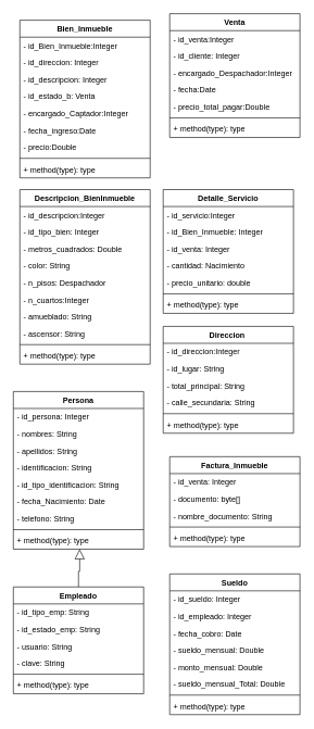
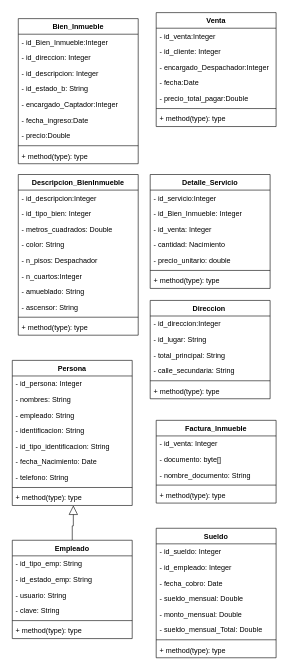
  <mxCell id="0" />
  <mxCell id="1" parent="0" />
  <mxCell id="2" value="Bien_Inmueble" style="swimlane;fontStyle=1;align=center;verticalAlign=top;childLayout=stackLayout;horizontal=1;startSize=26;horizontalStack=0;resizeParent=1;resizeParentMax=0;resizeLast=0;collapsible=1;marginBottom=0;" vertex="1" parent="1"><mxGeometry x="30" y="30" width="200" height="242" as="geometry" /></mxCell>
  <mxCell id="3" value="- id_Bien_Inmueble:Integer" style="text;strokeColor=none;fillColor=none;align=left;verticalAlign=top;spacingLeft=4;spacingRight=4;overflow=hidden;rotatable=0;points=[[0,0.5],[1,0.5]];portConstraint=eastwest;" vertex="1" parent="2"><mxGeometry y="26" width="200" height="26" as="geometry" /></mxCell>
  <mxCell id="4" value="- id_direccion: Integer" style="text;strokeColor=none;fillColor=none;align=left;verticalAlign=top;spacingLeft=4;spacingRight=4;overflow=hidden;rotatable=0;points=[[0,0.5],[1,0.5]];portConstraint=eastwest;" vertex="1" parent="2"><mxGeometry y="52" width="200" height="26" as="geometry" /></mxCell>
  <mxCell id="5" value="- id_descripcion: Integer" style="text;strokeColor=none;fillColor=none;align=left;verticalAlign=top;spacingLeft=4;spacingRight=4;overflow=hidden;rotatable=0;points=[[0,0.5],[1,0.5]];portConstraint=eastwest;" vertex="1" parent="2"><mxGeometry y="78" width="200" height="26" as="geometry" /></mxCell>
- <mxCell id="6" value="- id_estado_b: Venta" style="text;strokeColor=none;fillColor=none;align=left;verticalAlign=top;spacingLeft=4;spacingRight=4;overflow=hidden;rotatable=0;points=[[0,0.5],[1,0.5]];portConstraint=eastwest;" vertex="1" parent="2"><mxGeometry y="104" width="200" height="26" as="geometry" /></mxCell>
+ <mxCell id="6" value="- id_estado_b: String" style="text;strokeColor=none;fillColor=none;align=left;verticalAlign=top;spacingLeft=4;spacingRight=4;overflow=hidden;rotatable=0;points=[[0,0.5],[1,0.5]];portConstraint=eastwest;" vertex="1" parent="2"><mxGeometry y="104" width="200" height="26" as="geometry" /></mxCell>
  <mxCell id="7" value="- encargado_Captador:Integer" style="text;strokeColor=none;fillColor=none;align=left;verticalAlign=top;spacingLeft=4;spacingRight=4;overflow=hidden;rotatable=0;points=[[0,0.5],[1,0.5]];portConstraint=eastwest;" vertex="1" parent="2"><mxGeometry y="130" width="200" height="26" as="geometry" /></mxCell>
  <mxCell id="8" value="- fecha_ingreso:Date" style="text;strokeColor=none;fillColor=none;align=left;verticalAlign=top;spacingLeft=4;spacingRight=4;overflow=hidden;rotatable=0;points=[[0,0.5],[1,0.5]];portConstraint=eastwest;" vertex="1" parent="2"><mxGeometry y="156" width="200" height="26" as="geometry" /></mxCell>
  <mxCell id="9" value="- precio:Double" style="text;strokeColor=none;fillColor=none;align=left;verticalAlign=top;spacingLeft=4;spacingRight=4;overflow=hidden;rotatable=0;points=[[0,0.5],[1,0.5]];portConstraint=eastwest;" vertex="1" parent="2"><mxGeometry y="182" width="200" height="26" as="geometry" /></mxCell>
  <mxCell id="10" value="" style="line;strokeWidth=1;fillColor=none;align=left;verticalAlign=middle;spacingTop=-1;spacingLeft=3;spacingRight=3;rotatable=0;labelPosition=right;points=[];portConstraint=eastwest;" vertex="1" parent="2"><mxGeometry y="208" width="200" height="8" as="geometry" /></mxCell>
  <mxCell id="11" value="+ method(type): type" style="text;strokeColor=none;fillColor=none;align=left;verticalAlign=top;spacingLeft=4;spacingRight=4;overflow=hidden;rotatable=0;points=[[0,0.5],[1,0.5]];portConstraint=eastwest;" vertex="1" parent="2"><mxGeometry y="216" width="200" height="26" as="geometry" /></mxCell>
  <mxCell id="12" value="Descripcion_BienInmueble" style="swimlane;fontStyle=1;align=center;verticalAlign=top;childLayout=stackLayout;horizontal=1;startSize=26;horizontalStack=0;resizeParent=1;resizeParentMax=0;resizeLast=0;collapsible=1;marginBottom=0;" vertex="1" parent="1"><mxGeometry x="30" y="290" width="200" height="268" as="geometry" /></mxCell>
  <mxCell id="13" value="- id_descripcion:Integer" style="text;strokeColor=none;fillColor=none;align=left;verticalAlign=top;spacingLeft=4;spacingRight=4;overflow=hidden;rotatable=0;points=[[0,0.5],[1,0.5]];portConstraint=eastwest;" vertex="1" parent="12"><mxGeometry y="26" width="200" height="26" as="geometry" /></mxCell>
  <mxCell id="14" value="- id_tipo_bien: Integer" style="text;strokeColor=none;fillColor=none;align=left;verticalAlign=top;spacingLeft=4;spacingRight=4;overflow=hidden;rotatable=0;points=[[0,0.5],[1,0.5]];portConstraint=eastwest;" vertex="1" parent="12"><mxGeometry y="52" width="200" height="26" as="geometry" /></mxCell>
  <mxCell id="15" value="- metros_cuadrados: Double" style="text;strokeColor=none;fillColor=none;align=left;verticalAlign=top;spacingLeft=4;spacingRight=4;overflow=hidden;rotatable=0;points=[[0,0.5],[1,0.5]];portConstraint=eastwest;" vertex="1" parent="12"><mxGeometry y="78" width="200" height="26" as="geometry" /></mxCell>
  <mxCell id="16" value="- color: String" style="text;strokeColor=none;fillColor=none;align=left;verticalAlign=top;spacingLeft=4;spacingRight=4;overflow=hidden;rotatable=0;points=[[0,0.5],[1,0.5]];portConstraint=eastwest;" vertex="1" parent="12"><mxGeometry y="104" width="200" height="26" as="geometry" /></mxCell>
  <mxCell id="17" value="- n_pisos: Despachador" style="text;strokeColor=none;fillColor=none;align=left;verticalAlign=top;spacingLeft=4;spacingRight=4;overflow=hidden;rotatable=0;points=[[0,0.5],[1,0.5]];portConstraint=eastwest;" vertex="1" parent="12"><mxGeometry y="130" width="200" height="26" as="geometry" /></mxCell>
  <mxCell id="18" value="- n_cuartos:Integer" style="text;strokeColor=none;fillColor=none;align=left;verticalAlign=top;spacingLeft=4;spacingRight=4;overflow=hidden;rotatable=0;points=[[0,0.5],[1,0.5]];portConstraint=eastwest;" vertex="1" parent="12"><mxGeometry y="156" width="200" height="26" as="geometry" /></mxCell>
  <mxCell id="19" value="- amueblado: String" style="text;strokeColor=none;fillColor=none;align=left;verticalAlign=top;spacingLeft=4;spacingRight=4;overflow=hidden;rotatable=0;points=[[0,0.5],[1,0.5]];portConstraint=eastwest;" vertex="1" parent="12"><mxGeometry y="182" width="200" height="26" as="geometry" /></mxCell>
  <mxCell id="20" value="- ascensor: String" style="text;strokeColor=none;fillColor=none;align=left;verticalAlign=top;spacingLeft=4;spacingRight=4;overflow=hidden;rotatable=0;points=[[0,0.5],[1,0.5]];portConstraint=eastwest;" vertex="1" parent="12"><mxGeometry y="208" width="200" height="26" as="geometry" /></mxCell>
  <mxCell id="21" value="" style="line;strokeWidth=1;fillColor=none;align=left;verticalAlign=middle;spacingTop=-1;spacingLeft=3;spacingRight=3;rotatable=0;labelPosition=right;points=[];portConstraint=eastwest;" vertex="1" parent="12"><mxGeometry y="234" width="200" height="8" as="geometry" /></mxCell>
  <mxCell id="22" value="+ method(type): type" style="text;strokeColor=none;fillColor=none;align=left;verticalAlign=top;spacingLeft=4;spacingRight=4;overflow=hidden;rotatable=0;points=[[0,0.5],[1,0.5]];portConstraint=eastwest;" vertex="1" parent="12"><mxGeometry y="242" width="200" height="26" as="geometry" /></mxCell>
  <mxCell id="23" value="Detalle_Servicio" style="swimlane;fontStyle=1;align=center;verticalAlign=top;childLayout=stackLayout;horizontal=1;startSize=26;horizontalStack=0;resizeParent=1;resizeParentMax=0;resizeLast=0;collapsible=1;marginBottom=0;" vertex="1" parent="1"><mxGeometry x="250" y="290" width="200" height="190" as="geometry" /></mxCell>
  <mxCell id="24" value="- id_servicio:Integer" style="text;strokeColor=none;fillColor=none;align=left;verticalAlign=top;spacingLeft=4;spacingRight=4;overflow=hidden;rotatable=0;points=[[0,0.5],[1,0.5]];portConstraint=eastwest;" vertex="1" parent="23"><mxGeometry y="26" width="200" height="26" as="geometry" /></mxCell>
  <mxCell id="25" value="- id_Bien_Inmueble: Integer" style="text;strokeColor=none;fillColor=none;align=left;verticalAlign=top;spacingLeft=4;spacingRight=4;overflow=hidden;rotatable=0;points=[[0,0.5],[1,0.5]];portConstraint=eastwest;" vertex="1" parent="23"><mxGeometry y="52" width="200" height="26" as="geometry" /></mxCell>
  <mxCell id="26" value="- id_venta: Integer" style="text;strokeColor=none;fillColor=none;align=left;verticalAlign=top;spacingLeft=4;spacingRight=4;overflow=hidden;rotatable=0;points=[[0,0.5],[1,0.5]];portConstraint=eastwest;" vertex="1" parent="23"><mxGeometry y="78" width="200" height="26" as="geometry" /></mxCell>
  <mxCell id="27" value="- cantidad: Nacimiento" style="text;strokeColor=none;fillColor=none;align=left;verticalAlign=top;spacingLeft=4;spacingRight=4;overflow=hidden;rotatable=0;points=[[0,0.5],[1,0.5]];portConstraint=eastwest;" vertex="1" parent="23"><mxGeometry y="104" width="200" height="26" as="geometry" /></mxCell>
  <mxCell id="28" value="- precio_unitario: double" style="text;strokeColor=none;fillColor=none;align=left;verticalAlign=top;spacingLeft=4;spacingRight=4;overflow=hidden;rotatable=0;points=[[0,0.5],[1,0.5]];portConstraint=eastwest;" vertex="1" parent="23"><mxGeometry y="130" width="200" height="26" as="geometry" /></mxCell>
  <mxCell id="29" value="" style="line;strokeWidth=1;fillColor=none;align=left;verticalAlign=middle;spacingTop=-1;spacingLeft=3;spacingRight=3;rotatable=0;labelPosition=right;points=[];portConstraint=eastwest;" vertex="1" parent="23"><mxGeometry y="156" width="200" height="8" as="geometry" /></mxCell>
  <mxCell id="30" value="+ method(type): type" style="text;strokeColor=none;fillColor=none;align=left;verticalAlign=top;spacingLeft=4;spacingRight=4;overflow=hidden;rotatable=0;points=[[0,0.5],[1,0.5]];portConstraint=eastwest;" vertex="1" parent="23"><mxGeometry y="164" width="200" height="26" as="geometry" /></mxCell>
  <mxCell id="31" value="Direccion " style="swimlane;fontStyle=1;align=center;verticalAlign=top;childLayout=stackLayout;horizontal=1;startSize=26;horizontalStack=0;resizeParent=1;resizeParentMax=0;resizeLast=0;collapsible=1;marginBottom=0;" vertex="1" parent="1"><mxGeometry x="250" y="500" width="200" height="164" as="geometry" /></mxCell>
  <mxCell id="32" value="- id_direccion:Integer" style="text;strokeColor=none;fillColor=none;align=left;verticalAlign=top;spacingLeft=4;spacingRight=4;overflow=hidden;rotatable=0;points=[[0,0.5],[1,0.5]];portConstraint=eastwest;" vertex="1" parent="31"><mxGeometry y="26" width="200" height="26" as="geometry" /></mxCell>
  <mxCell id="33" value="- id_lugar: String" style="text;strokeColor=none;fillColor=none;align=left;verticalAlign=top;spacingLeft=4;spacingRight=4;overflow=hidden;rotatable=0;points=[[0,0.5],[1,0.5]];portConstraint=eastwest;" vertex="1" parent="31"><mxGeometry y="52" width="200" height="26" as="geometry" /></mxCell>
  <mxCell id="34" value="- total_principal: String" style="text;strokeColor=none;fillColor=none;align=left;verticalAlign=top;spacingLeft=4;spacingRight=4;overflow=hidden;rotatable=0;points=[[0,0.5],[1,0.5]];portConstraint=eastwest;" vertex="1" parent="31"><mxGeometry y="78" width="200" height="26" as="geometry" /></mxCell>
  <mxCell id="35" value="- calle_secundaria: String" style="text;strokeColor=none;fillColor=none;align=left;verticalAlign=top;spacingLeft=4;spacingRight=4;overflow=hidden;rotatable=0;points=[[0,0.5],[1,0.5]];portConstraint=eastwest;" vertex="1" parent="31"><mxGeometry y="104" width="200" height="26" as="geometry" /></mxCell>
  <mxCell id="36" value="" style="line;strokeWidth=1;fillColor=none;align=left;verticalAlign=middle;spacingTop=-1;spacingLeft=3;spacingRight=3;rotatable=0;labelPosition=right;points=[];portConstraint=eastwest;" vertex="1" parent="31"><mxGeometry y="130" width="200" height="8" as="geometry" /></mxCell>
  <mxCell id="37" value="+ method(type): type" style="text;strokeColor=none;fillColor=none;align=left;verticalAlign=top;spacingLeft=4;spacingRight=4;overflow=hidden;rotatable=0;points=[[0,0.5],[1,0.5]];portConstraint=eastwest;" vertex="1" parent="31"><mxGeometry y="138" width="200" height="26" as="geometry" /></mxCell>
  <mxCell id="38" style="edgeStyle=orthogonalEdgeStyle;rounded=0;orthogonalLoop=1;jettySize=auto;html=1;entryX=0.509;entryY=1;entryDx=0;entryDy=0;fontFamily=Helvetica;fontSize=12;fontColor=default;startSize=26;entryPerimeter=0;endArrow=block;endFill=0;endSize=13;" edge="1" parent="1" source="39" target="61"><mxGeometry relative="1" as="geometry" /></mxCell>
  <mxCell id="39" value="Empleado" style="swimlane;fontStyle=1;align=center;verticalAlign=top;childLayout=stackLayout;horizontal=1;startSize=26;horizontalStack=0;resizeParent=1;resizeParentMax=0;resizeLast=0;collapsible=1;marginBottom=0;" vertex="1" parent="1"><mxGeometry x="20" y="900" width="200" height="164" as="geometry" /></mxCell>
  <mxCell id="40" value="- id_tipo_emp: String" style="text;strokeColor=none;fillColor=none;align=left;verticalAlign=top;spacingLeft=4;spacingRight=4;overflow=hidden;rotatable=0;points=[[0,0.5],[1,0.5]];portConstraint=eastwest;" vertex="1" parent="39"><mxGeometry y="26" width="200" height="26" as="geometry" /></mxCell>
  <mxCell id="41" value="- id_estado_emp: String" style="text;strokeColor=none;fillColor=none;align=left;verticalAlign=top;spacingLeft=4;spacingRight=4;overflow=hidden;rotatable=0;points=[[0,0.5],[1,0.5]];portConstraint=eastwest;" vertex="1" parent="39"><mxGeometry y="52" width="200" height="26" as="geometry" /></mxCell>
  <mxCell id="42" value="- usuario: String" style="text;strokeColor=none;fillColor=none;align=left;verticalAlign=top;spacingLeft=4;spacingRight=4;overflow=hidden;rotatable=0;points=[[0,0.5],[1,0.5]];portConstraint=eastwest;" vertex="1" parent="39"><mxGeometry y="78" width="200" height="26" as="geometry" /></mxCell>
  <mxCell id="43" value="- clave: String" style="text;strokeColor=none;fillColor=none;align=left;verticalAlign=top;spacingLeft=4;spacingRight=4;overflow=hidden;rotatable=0;points=[[0,0.5],[1,0.5]];portConstraint=eastwest;" vertex="1" parent="39"><mxGeometry y="104" width="200" height="26" as="geometry" /></mxCell>
  <mxCell id="44" value="" style="line;strokeWidth=1;fillColor=none;align=left;verticalAlign=middle;spacingTop=-1;spacingLeft=3;spacingRight=3;rotatable=0;labelPosition=right;points=[];portConstraint=eastwest;" vertex="1" parent="39"><mxGeometry y="130" width="200" height="8" as="geometry" /></mxCell>
  <mxCell id="45" value="+ method(type): type" style="text;strokeColor=none;fillColor=none;align=left;verticalAlign=top;spacingLeft=4;spacingRight=4;overflow=hidden;rotatable=0;points=[[0,0.5],[1,0.5]];portConstraint=eastwest;" vertex="1" parent="39"><mxGeometry y="138" width="200" height="26" as="geometry" /></mxCell>
  <mxCell id="46" value="Factura_Inmueble" style="swimlane;fontStyle=1;align=center;verticalAlign=top;childLayout=stackLayout;horizontal=1;startSize=26;horizontalStack=0;resizeParent=1;resizeParentMax=0;resizeLast=0;collapsible=1;marginBottom=0;" vertex="1" parent="1"><mxGeometry x="260" y="700" width="200" height="138" as="geometry" /></mxCell>
  <mxCell id="47" value="- id_venta: Integer" style="text;strokeColor=none;fillColor=none;align=left;verticalAlign=top;spacingLeft=4;spacingRight=4;overflow=hidden;rotatable=0;points=[[0,0.5],[1,0.5]];portConstraint=eastwest;" vertex="1" parent="46"><mxGeometry y="26" width="200" height="26" as="geometry" /></mxCell>
  <mxCell id="48" value="- documento: byte[]" style="text;strokeColor=none;fillColor=none;align=left;verticalAlign=top;spacingLeft=4;spacingRight=4;overflow=hidden;rotatable=0;points=[[0,0.5],[1,0.5]];portConstraint=eastwest;" vertex="1" parent="46"><mxGeometry y="52" width="200" height="26" as="geometry" /></mxCell>
  <mxCell id="49" value="- nombre_documento: String" style="text;strokeColor=none;fillColor=none;align=left;verticalAlign=top;spacingLeft=4;spacingRight=4;overflow=hidden;rotatable=0;points=[[0,0.5],[1,0.5]];portConstraint=eastwest;" vertex="1" parent="46"><mxGeometry y="78" width="200" height="26" as="geometry" /></mxCell>
  <mxCell id="50" value="" style="line;strokeWidth=1;fillColor=none;align=left;verticalAlign=middle;spacingTop=-1;spacingLeft=3;spacingRight=3;rotatable=0;labelPosition=right;points=[];portConstraint=eastwest;" vertex="1" parent="46"><mxGeometry y="104" width="200" height="8" as="geometry" /></mxCell>
  <mxCell id="51" value="+ method(type): type" style="text;strokeColor=none;fillColor=none;align=left;verticalAlign=top;spacingLeft=4;spacingRight=4;overflow=hidden;rotatable=0;points=[[0,0.5],[1,0.5]];portConstraint=eastwest;" vertex="1" parent="46"><mxGeometry y="112" width="200" height="26" as="geometry" /></mxCell>
  <mxCell id="52" value="Persona" style="swimlane;fontStyle=1;align=center;verticalAlign=top;childLayout=stackLayout;horizontal=1;startSize=26;horizontalStack=0;resizeParent=1;resizeParentMax=0;resizeLast=0;collapsible=1;marginBottom=0;" vertex="1" parent="1"><mxGeometry x="20" y="600" width="200" height="242" as="geometry" /></mxCell>
  <mxCell id="53" value="- id_persona: Integer" style="text;strokeColor=none;fillColor=none;align=left;verticalAlign=top;spacingLeft=4;spacingRight=4;overflow=hidden;rotatable=0;points=[[0,0.5],[1,0.5]];portConstraint=eastwest;" vertex="1" parent="52"><mxGeometry y="26" width="200" height="26" as="geometry" /></mxCell>
  <mxCell id="54" value="- nombres: String" style="text;strokeColor=none;fillColor=none;align=left;verticalAlign=top;spacingLeft=4;spacingRight=4;overflow=hidden;rotatable=0;points=[[0,0.5],[1,0.5]];portConstraint=eastwest;" vertex="1" parent="52"><mxGeometry y="52" width="200" height="26" as="geometry" /></mxCell>
- <mxCell id="55" value="- apellidos: String" style="text;strokeColor=none;fillColor=none;align=left;verticalAlign=top;spacingLeft=4;spacingRight=4;overflow=hidden;rotatable=0;points=[[0,0.5],[1,0.5]];portConstraint=eastwest;" vertex="1" parent="52"><mxGeometry y="78" width="200" height="26" as="geometry" /></mxCell>
+ <mxCell id="55" value="- empleado: String" style="text;strokeColor=none;fillColor=none;align=left;verticalAlign=top;spacingLeft=4;spacingRight=4;overflow=hidden;rotatable=0;points=[[0,0.5],[1,0.5]];portConstraint=eastwest;" vertex="1" parent="52"><mxGeometry y="78" width="200" height="26" as="geometry" /></mxCell>
  <mxCell id="56" value="- identificacion: String" style="text;strokeColor=none;fillColor=none;align=left;verticalAlign=top;spacingLeft=4;spacingRight=4;overflow=hidden;rotatable=0;points=[[0,0.5],[1,0.5]];portConstraint=eastwest;" vertex="1" parent="52"><mxGeometry y="104" width="200" height="26" as="geometry" /></mxCell>
  <mxCell id="57" value="- id_tipo_identificacion: String" style="text;strokeColor=none;fillColor=none;align=left;verticalAlign=top;spacingLeft=4;spacingRight=4;overflow=hidden;rotatable=0;points=[[0,0.5],[1,0.5]];portConstraint=eastwest;" vertex="1" parent="52"><mxGeometry y="130" width="200" height="26" as="geometry" /></mxCell>
  <mxCell id="58" value="- fecha_Nacimiento: Date" style="text;strokeColor=none;fillColor=none;align=left;verticalAlign=top;spacingLeft=4;spacingRight=4;overflow=hidden;rotatable=0;points=[[0,0.5],[1,0.5]];portConstraint=eastwest;" vertex="1" parent="52"><mxGeometry y="156" width="200" height="26" as="geometry" /></mxCell>
  <mxCell id="59" value="- telefono: String" style="text;strokeColor=none;fillColor=none;align=left;verticalAlign=top;spacingLeft=4;spacingRight=4;overflow=hidden;rotatable=0;points=[[0,0.5],[1,0.5]];portConstraint=eastwest;" vertex="1" parent="52"><mxGeometry y="182" width="200" height="26" as="geometry" /></mxCell>
  <mxCell id="60" value="" style="line;strokeWidth=1;fillColor=none;align=left;verticalAlign=middle;spacingTop=-1;spacingLeft=3;spacingRight=3;rotatable=0;labelPosition=right;points=[];portConstraint=eastwest;" vertex="1" parent="52"><mxGeometry y="208" width="200" height="8" as="geometry" /></mxCell>
  <mxCell id="61" value="+ method(type): type" style="text;strokeColor=none;fillColor=none;align=left;verticalAlign=top;spacingLeft=4;spacingRight=4;overflow=hidden;rotatable=0;points=[[0,0.5],[1,0.5]];portConstraint=eastwest;" vertex="1" parent="52"><mxGeometry y="216" width="200" height="26" as="geometry" /></mxCell>
  <mxCell id="62" value="Sueldo" style="swimlane;fontStyle=1;align=center;verticalAlign=top;childLayout=stackLayout;horizontal=1;startSize=26;horizontalStack=0;resizeParent=1;resizeParentMax=0;resizeLast=0;collapsible=1;marginBottom=0;" vertex="1" parent="1"><mxGeometry x="260" y="880" width="200" height="216" as="geometry" /></mxCell>
  <mxCell id="63" value="- id_sueldo: Integer" style="text;strokeColor=none;fillColor=none;align=left;verticalAlign=top;spacingLeft=4;spacingRight=4;overflow=hidden;rotatable=0;points=[[0,0.5],[1,0.5]];portConstraint=eastwest;" vertex="1" parent="62"><mxGeometry y="26" width="200" height="26" as="geometry" /></mxCell>
  <mxCell id="64" value="- id_empleado: Integer" style="text;strokeColor=none;fillColor=none;align=left;verticalAlign=top;spacingLeft=4;spacingRight=4;overflow=hidden;rotatable=0;points=[[0,0.5],[1,0.5]];portConstraint=eastwest;" vertex="1" parent="62"><mxGeometry y="52" width="200" height="26" as="geometry" /></mxCell>
  <mxCell id="65" value="- fecha_cobro: Date" style="text;strokeColor=none;fillColor=none;align=left;verticalAlign=top;spacingLeft=4;spacingRight=4;overflow=hidden;rotatable=0;points=[[0,0.5],[1,0.5]];portConstraint=eastwest;" vertex="1" parent="62"><mxGeometry y="78" width="200" height="26" as="geometry" /></mxCell>
  <mxCell id="66" value="- sueldo_mensual: Double" style="text;strokeColor=none;fillColor=none;align=left;verticalAlign=top;spacingLeft=4;spacingRight=4;overflow=hidden;rotatable=0;points=[[0,0.5],[1,0.5]];portConstraint=eastwest;" vertex="1" parent="62"><mxGeometry y="104" width="200" height="26" as="geometry" /></mxCell>
  <mxCell id="67" value="- monto_mensual: Double" style="text;strokeColor=none;fillColor=none;align=left;verticalAlign=top;spacingLeft=4;spacingRight=4;overflow=hidden;rotatable=0;points=[[0,0.5],[1,0.5]];portConstraint=eastwest;" vertex="1" parent="62"><mxGeometry y="130" width="200" height="26" as="geometry" /></mxCell>
  <mxCell id="68" value="- sueldo_mensual_Total: Double" style="text;strokeColor=none;fillColor=none;align=left;verticalAlign=top;spacingLeft=4;spacingRight=4;overflow=hidden;rotatable=0;points=[[0,0.5],[1,0.5]];portConstraint=eastwest;" vertex="1" parent="62"><mxGeometry y="156" width="200" height="26" as="geometry" /></mxCell>
  <mxCell id="69" value="" style="line;strokeWidth=1;fillColor=none;align=left;verticalAlign=middle;spacingTop=-1;spacingLeft=3;spacingRight=3;rotatable=0;labelPosition=right;points=[];portConstraint=eastwest;" vertex="1" parent="62"><mxGeometry y="182" width="200" height="8" as="geometry" /></mxCell>
  <mxCell id="70" value="+ method(type): type" style="text;strokeColor=none;fillColor=none;align=left;verticalAlign=top;spacingLeft=4;spacingRight=4;overflow=hidden;rotatable=0;points=[[0,0.5],[1,0.5]];portConstraint=eastwest;" vertex="1" parent="62"><mxGeometry y="190" width="200" height="26" as="geometry" /></mxCell>
  <mxCell id="71" value="Venta" style="swimlane;fontStyle=1;align=center;verticalAlign=top;childLayout=stackLayout;horizontal=1;startSize=26;horizontalStack=0;resizeParent=1;resizeParentMax=0;resizeLast=0;collapsible=1;marginBottom=0;" vertex="1" parent="1"><mxGeometry x="260" y="20" width="200" height="190" as="geometry" /></mxCell>
  <mxCell id="72" value="- id_venta:Integer" style="text;strokeColor=none;fillColor=none;align=left;verticalAlign=top;spacingLeft=4;spacingRight=4;overflow=hidden;rotatable=0;points=[[0,0.5],[1,0.5]];portConstraint=eastwest;" vertex="1" parent="71"><mxGeometry y="26" width="200" height="26" as="geometry" /></mxCell>
  <mxCell id="73" value="- id_cliente: Integer" style="text;strokeColor=none;fillColor=none;align=left;verticalAlign=top;spacingLeft=4;spacingRight=4;overflow=hidden;rotatable=0;points=[[0,0.5],[1,0.5]];portConstraint=eastwest;" vertex="1" parent="71"><mxGeometry y="52" width="200" height="26" as="geometry" /></mxCell>
  <mxCell id="74" value="- encargado_Despachador:Integer" style="text;strokeColor=none;fillColor=none;align=left;verticalAlign=top;spacingLeft=4;spacingRight=4;overflow=hidden;rotatable=0;points=[[0,0.5],[1,0.5]];portConstraint=eastwest;" vertex="1" parent="71"><mxGeometry y="78" width="200" height="26" as="geometry" /></mxCell>
  <mxCell id="75" value="- fecha:Date" style="text;strokeColor=none;fillColor=none;align=left;verticalAlign=top;spacingLeft=4;spacingRight=4;overflow=hidden;rotatable=0;points=[[0,0.5],[1,0.5]];portConstraint=eastwest;" vertex="1" parent="71"><mxGeometry y="104" width="200" height="26" as="geometry" /></mxCell>
  <mxCell id="76" value="- precio_total_pagar:Double" style="text;strokeColor=none;fillColor=none;align=left;verticalAlign=top;spacingLeft=4;spacingRight=4;overflow=hidden;rotatable=0;points=[[0,0.5],[1,0.5]];portConstraint=eastwest;" vertex="1" parent="71"><mxGeometry y="130" width="200" height="26" as="geometry" /></mxCell>
  <mxCell id="77" value="" style="line;strokeWidth=1;fillColor=none;align=left;verticalAlign=middle;spacingTop=-1;spacingLeft=3;spacingRight=3;rotatable=0;labelPosition=right;points=[];portConstraint=eastwest;" vertex="1" parent="71"><mxGeometry y="156" width="200" height="8" as="geometry" /></mxCell>
  <mxCell id="78" value="+ method(type): type" style="text;strokeColor=none;fillColor=none;align=left;verticalAlign=top;spacingLeft=4;spacingRight=4;overflow=hidden;rotatable=0;points=[[0,0.5],[1,0.5]];portConstraint=eastwest;" vertex="1" parent="71"><mxGeometry y="164" width="200" height="26" as="geometry" /></mxCell>
